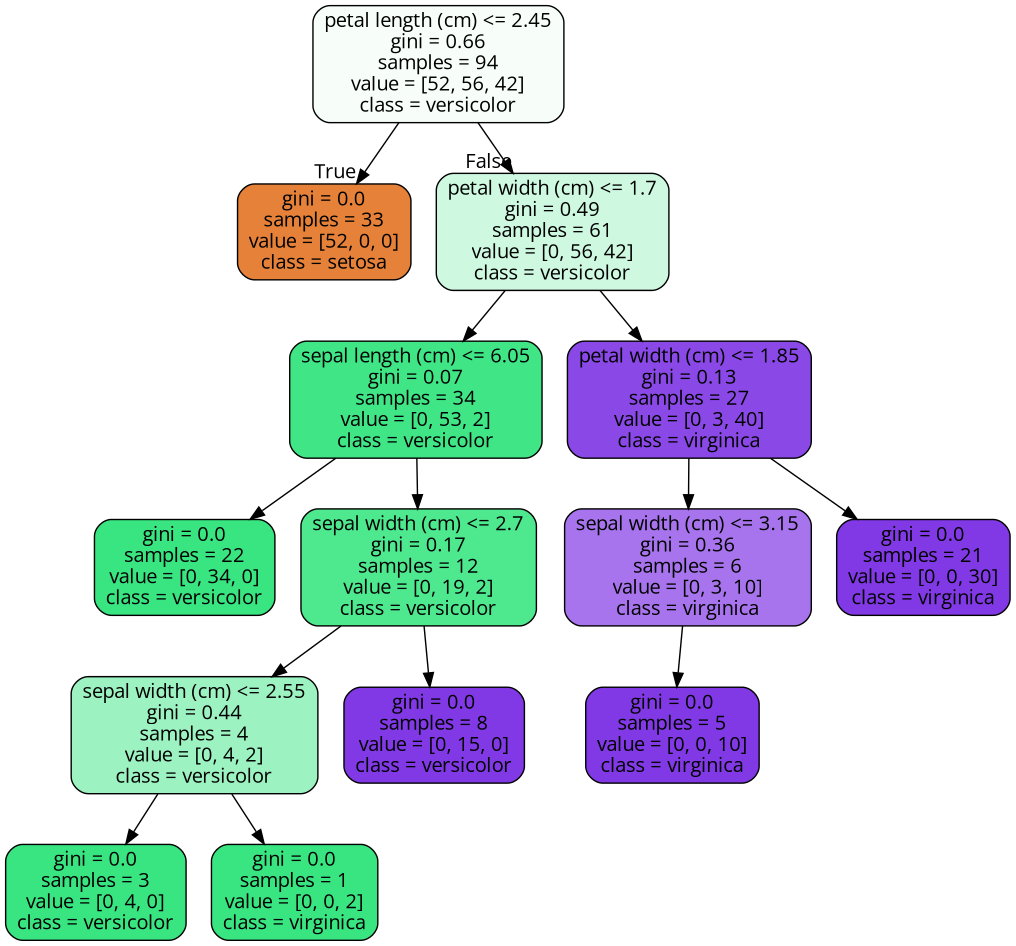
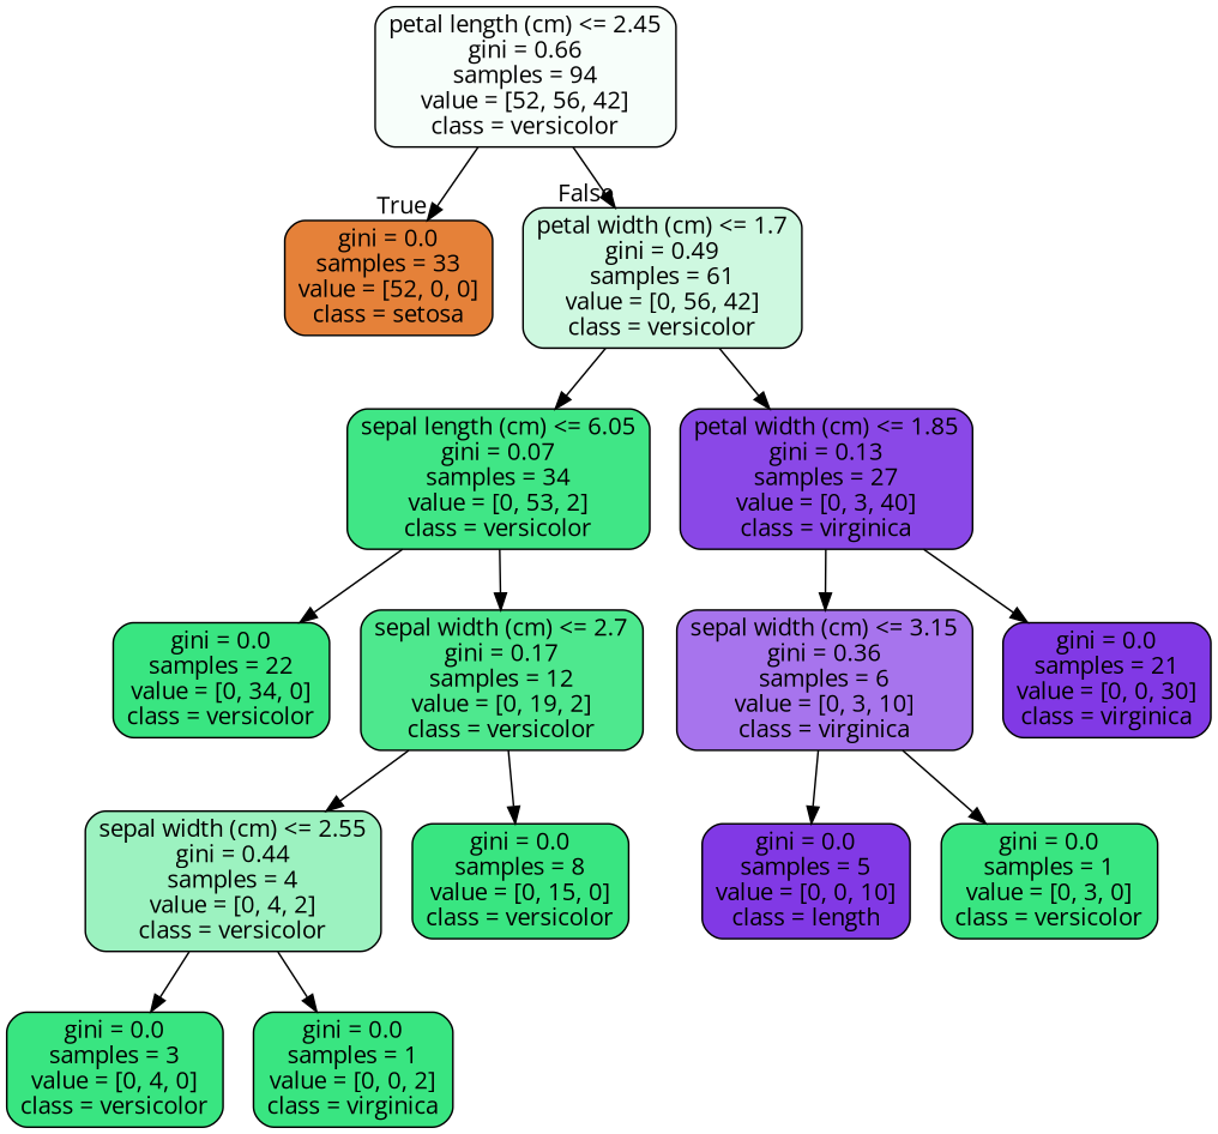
  digraph {
    fontname="Open Sans"
    node [color=black fillcolor="#39e581" fontname="Open Sans" shape=box style="filled, rounded"]
    edge [fontname="Open Sans"]
    n1 [fillcolor="#f7fefa" label="petal length (cm) <= 2.45\ngini = 0.66\nsamples = 94\nvalue = [52, 56, 42]\nclass = versicolor"]
    n2 [fillcolor="#e58139" label="gini = 0.0\nsamples = 33\nvalue = [52, 0, 0]\nclass = setosa"]
    n3 [fillcolor="#cef8e0" label="petal width (cm) <= 1.7\ngini = 0.49\nsamples = 61\nvalue = [0, 56, 42]\nclass = versicolor"]
    n4 [fillcolor="#40e686" label="sepal length (cm) <= 6.05\ngini = 0.07\nsamples = 34\nvalue = [0, 53, 2]\nclass = versicolor"]
    n5 [fillcolor="#8a48e7" label="petal width (cm) <= 1.85\ngini = 0.13\nsamples = 27\nvalue = [0, 3, 40]\nclass = virginica"]
    n6 [label="gini = 0.0\nsamples = 22\nvalue = [0, 34, 0]\nclass = versicolor"]
    n7 [fillcolor="#4ee88e" label="sepal width (cm) <= 2.7\ngini = 0.17\nsamples = 12\nvalue = [0, 19, 2]\nclass = versicolor"]
    n8 [fillcolor="#a774ed" label="sepal width (cm) <= 3.15\ngini = 0.36\nsamples = 6\nvalue = [0, 3, 10]\nclass = virginica"]
    n9 [fillcolor="#8139e5" label="gini = 0.0\nsamples = 21\nvalue = [0, 0, 30]\nclass = virginica"]
    n10 [fillcolor="#9cf2c0" label="sepal width (cm) <= 2.55\ngini = 0.44\nsamples = 4\nvalue = [0, 4, 2]\nclass = versicolor"]
-   n11 [fillcolor="#8139e5" label="gini = 0.0\nsamples = 8\nvalue = [0, 15, 0]\nclass = versicolor"]
+   n11 [label="gini = 0.0\nsamples = 8\nvalue = [0, 15, 0]\nclass = versicolor"]
    n12 [label="gini = 0.0\nsamples = 3\nvalue = [0, 4, 0]\nclass = versicolor"]
    n13 [label="gini = 0.0\nsamples = 1\nvalue = [0, 0, 2]\nclass = virginica"]
-   n14 [fillcolor="#8139e5" label="gini = 0.0\nsamples = 5\nvalue = [0, 0, 10]\nclass = virginica"]
+   n14 [fillcolor="#8139e5" label="gini = 0.0\nsamples = 5\nvalue = [0, 0, 10]\nclass = length"]
+   n15 [label="gini = 0.0\nsamples = 1\nvalue = [0, 3, 0]\nclass = versicolor"]
    n1 -> n2 [headlabel=True labelangle=45 labeldistance=2.5]
    n1 -> n3 [headlabel=False labelangle=-45 labeldistance=2.5]
    n3 -> n4
    n3 -> n5
    n4 -> n6
    n4 -> n7
    n5 -> n8
    n5 -> n9
    n7 -> n10
    n7 -> n11
    n8 -> n14
+   n8 -> n15
    n10 -> n12
    n10 -> n13
  }
